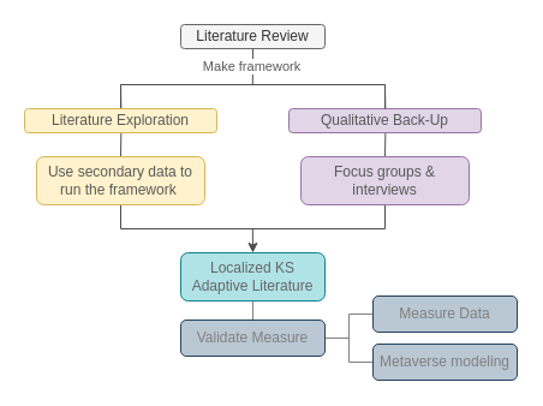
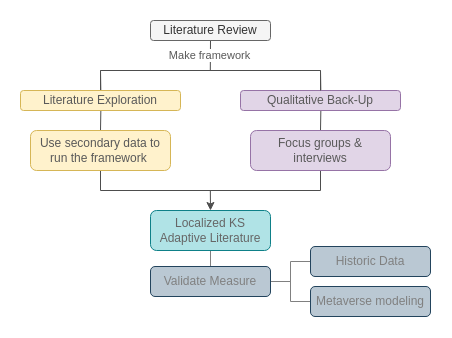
  <mxCell id="0" />
  <mxCell id="1" parent="0" />
  <mxCell id="2" style="edgeStyle=orthogonalEdgeStyle;rounded=0;orthogonalLoop=1;jettySize=auto;html=1;exitX=0.5;exitY=0;exitDx=0;exitDy=0;endArrow=none;endFill=0;startArrow=classic;startFill=1;fontColor=#595959;strokeColor=#4D4D4D;" edge="1" parent="1" source="4"><mxGeometry relative="1" as="geometry"><mxPoint x="209.846" y="190" as="targetPoint" /></mxGeometry></mxCell>
  <mxCell id="3" style="edgeStyle=orthogonalEdgeStyle;rounded=0;orthogonalLoop=1;jettySize=auto;html=1;exitX=0.5;exitY=1;exitDx=0;exitDy=0;fontColor=#999999;strokeColor=#808080;endArrow=none;endFill=0;" edge="1" parent="1" source="4" target="18"><mxGeometry relative="1" as="geometry" /></mxCell>
  <mxCell id="4" value="Localized KS&lt;br&gt;Adaptive Literature" style="rounded=1;whiteSpace=wrap;html=1;fillColor=#b0e3e6;strokeColor=#0e8088;fontColor=#666666;" vertex="1" parent="1"><mxGeometry x="150" y="210" width="120" height="40" as="geometry" /></mxCell>
  <mxCell id="5" style="edgeStyle=orthogonalEdgeStyle;rounded=0;orthogonalLoop=1;jettySize=auto;html=1;exitX=0.5;exitY=1;exitDx=0;exitDy=0;entryX=0.5;entryY=0;entryDx=0;entryDy=0;endArrow=none;endFill=0;fontColor=#595959;strokeColor=#4D4D4D;" edge="1" parent="1" target="12"><mxGeometry relative="1" as="geometry"><mxPoint x="320" y="70" as="sourcePoint" /></mxGeometry></mxCell>
  <mxCell id="6" value="Qualitative Back-Up" style="rounded=1;whiteSpace=wrap;html=1;fillColor=#e1d5e7;strokeColor=#9673a6;fontColor=#595959;" vertex="1" parent="1"><mxGeometry x="240" y="90" width="160" height="20" as="geometry" /></mxCell>
  <mxCell id="7" style="edgeStyle=orthogonalEdgeStyle;rounded=0;orthogonalLoop=1;jettySize=auto;html=1;exitX=0.5;exitY=1;exitDx=0;exitDy=0;entryX=0.5;entryY=0;entryDx=0;entryDy=0;endArrow=none;endFill=0;fontColor=#595959;strokeColor=#4D4D4D;" edge="1" parent="1" target="11"><mxGeometry relative="1" as="geometry"><mxPoint x="100" y="70" as="sourcePoint" /></mxGeometry></mxCell>
  <mxCell id="8" style="edgeStyle=orthogonalEdgeStyle;rounded=0;orthogonalLoop=1;jettySize=auto;html=1;exitX=0.5;exitY=0;exitDx=0;exitDy=0;entryX=0.5;entryY=0;entryDx=0;entryDy=0;endArrow=none;endFill=0;fontColor=#595959;strokeColor=#4D4D4D;" edge="1" parent="1" source="9" target="6"><mxGeometry relative="1" as="geometry" /></mxCell>
  <mxCell id="9" value="Literature Exploration" style="rounded=1;whiteSpace=wrap;html=1;fillColor=#fff2cc;strokeColor=#d6b656;fontColor=#595959;" vertex="1" parent="1"><mxGeometry x="20" y="90" width="160" height="20" as="geometry" /></mxCell>
  <mxCell id="10" style="edgeStyle=orthogonalEdgeStyle;rounded=0;orthogonalLoop=1;jettySize=auto;html=1;exitX=0.5;exitY=1;exitDx=0;exitDy=0;entryX=0.5;entryY=1;entryDx=0;entryDy=0;endArrow=none;endFill=0;fontColor=#595959;strokeColor=#4D4D4D;" edge="1" parent="1" source="11" target="12"><mxGeometry relative="1" as="geometry" /></mxCell>
  <mxCell id="11" value="Use secondary data to run the framework&amp;nbsp;" style="rounded=1;whiteSpace=wrap;html=1;fillColor=#fff2cc;strokeColor=#d6b656;fontColor=#595959;" vertex="1" parent="1"><mxGeometry x="30" y="130" width="140" height="40" as="geometry" /></mxCell>
  <mxCell id="12" value="Focus groups &amp;amp; interviews" style="rounded=1;whiteSpace=wrap;html=1;fillColor=#e1d5e7;strokeColor=#9673a6;fontColor=#595959;" vertex="1" parent="1"><mxGeometry x="250" y="130" width="140" height="40" as="geometry" /></mxCell>
  <mxCell id="13" style="edgeStyle=orthogonalEdgeStyle;rounded=0;orthogonalLoop=1;jettySize=auto;html=1;exitX=0.5;exitY=1;exitDx=0;exitDy=0;endArrow=none;endFill=0;fontColor=#595959;strokeColor=#4D4D4D;" edge="1" parent="1" source="15"><mxGeometry relative="1" as="geometry"><mxPoint x="209.81" y="70" as="targetPoint" /></mxGeometry></mxCell>
  <mxCell id="14" value="Make framework" style="edgeLabel;html=1;align=center;verticalAlign=middle;resizable=0;points=[];fontColor=#595959;" vertex="1" connectable="0" parent="13"><mxGeometry x="0.033" y="-1" relative="1" as="geometry"><mxPoint as="offset" /></mxGeometry></mxCell>
  <mxCell id="15" value="&lt;span style=&quot;font-weight: normal;&quot;&gt;Literature Review&lt;/span&gt;" style="rounded=1;whiteSpace=wrap;html=1;fontStyle=1;fillColor=#f5f5f5;strokeColor=#666666;fontColor=#333333;" vertex="1" parent="1"><mxGeometry x="150" y="20" width="120" height="20" as="geometry" /></mxCell>
  <mxCell id="16" style="edgeStyle=orthogonalEdgeStyle;rounded=0;orthogonalLoop=1;jettySize=auto;html=1;exitX=0;exitY=0.5;exitDx=0;exitDy=0;entryX=0;entryY=0.5;entryDx=0;entryDy=0;startArrow=none;startFill=0;strokeColor=#808080;endArrow=none;endFill=0;fontColor=#808080;" edge="1" parent="1" source="20" target="19"><mxGeometry relative="1" as="geometry" /></mxCell>
  <mxCell id="17" style="edgeStyle=orthogonalEdgeStyle;rounded=0;orthogonalLoop=1;jettySize=auto;html=1;exitX=1;exitY=0.5;exitDx=0;exitDy=0;endArrow=none;endFill=0;strokeColor=#808080;fontColor=#808080;" edge="1" parent="1" source="18"><mxGeometry relative="1" as="geometry"><mxPoint x="290" y="281" as="targetPoint" /></mxGeometry></mxCell>
  <mxCell id="18" value="Validate Measure" style="rounded=1;whiteSpace=wrap;html=1;fillColor=#bac8d3;strokeColor=#23445d;fontColor=#808080;" vertex="1" parent="1"><mxGeometry x="150" y="266" width="120" height="30" as="geometry" /></mxCell>
- <mxCell id="19" value="Measure Data" style="rounded=1;whiteSpace=wrap;html=1;fillColor=#bac8d3;strokeColor=#23445d;fontColor=#808080;" vertex="1" parent="1"><mxGeometry x="310" y="246" width="120" height="30" as="geometry" /></mxCell>
+ <mxCell id="19" value="Historic Data" style="rounded=1;whiteSpace=wrap;html=1;fillColor=#bac8d3;strokeColor=#23445d;fontColor=#808080;" vertex="1" parent="1"><mxGeometry x="310" y="246" width="120" height="30" as="geometry" /></mxCell>
  <mxCell id="20" value="Metaverse modeling" style="rounded=1;whiteSpace=wrap;html=1;fillColor=#bac8d3;strokeColor=#23445d;fontColor=#808080;" vertex="1" parent="1"><mxGeometry x="310" y="286" width="120" height="30" as="geometry" /></mxCell>
